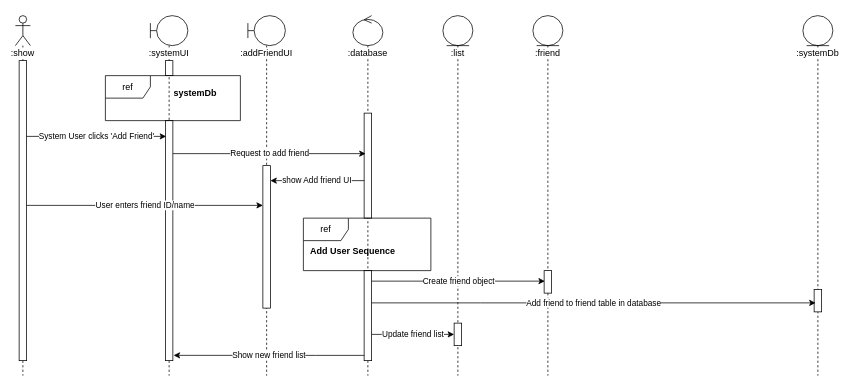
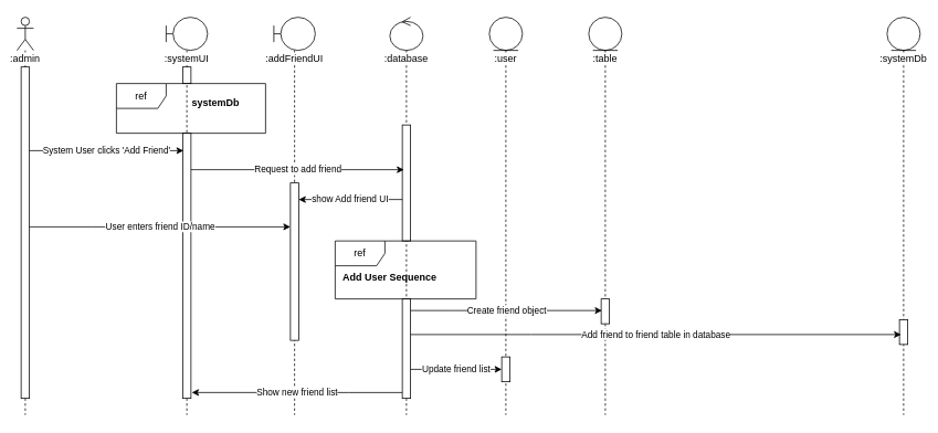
  <mxCell id="0" />
  <mxCell id="1" parent="0" />
- <mxCell id="2" value=":show" style="shape=umlLifeline;participant=umlActor;perimeter=lifelinePerimeter;whiteSpace=wrap;html=1;container=1;collapsible=0;recursiveResize=0;verticalAlign=top;spacingTop=36;labelBackgroundColor=#ffffff;outlineConnect=0;" vertex="1" parent="1"><mxGeometry x="20" y="20" width="20" height="480" as="geometry" /></mxCell>
+ <mxCell id="2" value=":admin" style="shape=umlLifeline;participant=umlActor;perimeter=lifelinePerimeter;whiteSpace=wrap;html=1;container=1;collapsible=0;recursiveResize=0;verticalAlign=top;spacingTop=36;labelBackgroundColor=#ffffff;outlineConnect=0;" vertex="1" parent="1"><mxGeometry x="20" y="20" width="20" height="480" as="geometry" /></mxCell>
  <mxCell id="3" value="" style="html=1;points=[];perimeter=orthogonalPerimeter;" vertex="1" parent="2"><mxGeometry x="5" y="60" width="10" height="400" as="geometry" /></mxCell>
  <mxCell id="4" value=":systemUI" style="shape=umlLifeline;participant=umlBoundary;perimeter=lifelinePerimeter;whiteSpace=wrap;html=1;container=1;collapsible=0;recursiveResize=0;verticalAlign=top;spacingTop=36;labelBackgroundColor=#ffffff;outlineConnect=0;" vertex="1" parent="1"><mxGeometry x="200" y="20" width="50" height="480" as="geometry" /></mxCell>
  <mxCell id="5" value="" style="html=1;points=[];perimeter=orthogonalPerimeter;" vertex="1" parent="4"><mxGeometry x="20" y="140" width="10" height="320" as="geometry" /></mxCell>
  <mxCell id="6" value="" style="html=1;points=[];perimeter=orthogonalPerimeter;" vertex="1" parent="4"><mxGeometry x="20" y="60" width="10" height="20" as="geometry" /></mxCell>
  <mxCell id="7" value=":database" style="shape=umlLifeline;participant=umlControl;perimeter=lifelinePerimeter;whiteSpace=wrap;html=1;container=1;collapsible=0;recursiveResize=0;verticalAlign=top;spacingTop=36;labelBackgroundColor=#ffffff;outlineConnect=0;" vertex="1" parent="1"><mxGeometry x="470" y="20" width="40" height="480" as="geometry" /></mxCell>
  <mxCell id="8" value="" style="html=1;points=[];perimeter=orthogonalPerimeter;" vertex="1" parent="7"><mxGeometry x="15" y="130" width="10" height="140" as="geometry" /></mxCell>
  <mxCell id="9" value="" style="html=1;points=[];perimeter=orthogonalPerimeter;" vertex="1" parent="7"><mxGeometry x="15" y="340" width="10" height="120" as="geometry" /></mxCell>
- <mxCell id="10" value=":list" style="shape=umlLifeline;participant=umlEntity;perimeter=lifelinePerimeter;whiteSpace=wrap;html=1;container=1;collapsible=0;recursiveResize=0;verticalAlign=top;spacingTop=36;labelBackgroundColor=#ffffff;outlineConnect=0;" vertex="1" parent="1"><mxGeometry x="590" y="20" width="40" height="480" as="geometry" /></mxCell>
+ <mxCell id="10" value=":user" style="shape=umlLifeline;participant=umlEntity;perimeter=lifelinePerimeter;whiteSpace=wrap;html=1;container=1;collapsible=0;recursiveResize=0;verticalAlign=top;spacingTop=36;labelBackgroundColor=#ffffff;outlineConnect=0;" vertex="1" parent="1"><mxGeometry x="590" y="20" width="40" height="480" as="geometry" /></mxCell>
  <mxCell id="11" value="" style="html=1;points=[];perimeter=orthogonalPerimeter;" vertex="1" parent="10"><mxGeometry x="15" y="410" width="10" height="30" as="geometry" /></mxCell>
- <mxCell id="12" value=":friend" style="shape=umlLifeline;participant=umlEntity;perimeter=lifelinePerimeter;whiteSpace=wrap;html=1;container=1;collapsible=0;recursiveResize=0;verticalAlign=top;spacingTop=36;labelBackgroundColor=#ffffff;outlineConnect=0;" vertex="1" parent="1"><mxGeometry x="710" y="20" width="40" height="480" as="geometry" /></mxCell>
+ <mxCell id="12" value=":table" style="shape=umlLifeline;participant=umlEntity;perimeter=lifelinePerimeter;whiteSpace=wrap;html=1;container=1;collapsible=0;recursiveResize=0;verticalAlign=top;spacingTop=36;labelBackgroundColor=#ffffff;outlineConnect=0;" vertex="1" parent="1"><mxGeometry x="710" y="20" width="40" height="480" as="geometry" /></mxCell>
  <mxCell id="13" value="" style="html=1;points=[];perimeter=orthogonalPerimeter;" vertex="1" parent="12"><mxGeometry x="15" y="340" width="10" height="30" as="geometry" /></mxCell>
  <mxCell id="14" value=":systemDb" style="shape=umlLifeline;participant=umlEntity;perimeter=lifelinePerimeter;whiteSpace=wrap;html=1;container=1;collapsible=0;recursiveResize=0;verticalAlign=top;spacingTop=36;labelBackgroundColor=#ffffff;outlineConnect=0;" vertex="1" parent="1"><mxGeometry x="1070" y="20" width="40" height="480" as="geometry" /></mxCell>
  <mxCell id="15" value="" style="html=1;points=[];perimeter=orthogonalPerimeter;" vertex="1" parent="14"><mxGeometry x="15" y="365" width="10" height="30" as="geometry" /></mxCell>
  <mxCell id="16" value="ref" style="shape=umlFrame;whiteSpace=wrap;html=1;" vertex="1" parent="1"><mxGeometry x="140" y="100" width="180" height="60" as="geometry" /></mxCell>
  <mxCell id="17" value="systemDb" style="text;align=center;fontStyle=1;verticalAlign=middle;spacingLeft=3;spacingRight=3;strokeColor=none;rotatable=0;points=[[0,0.5],[1,0.5]];portConstraint=eastwest;" vertex="1" parent="1"><mxGeometry x="220" y="110" width="80" height="26" as="geometry" /></mxCell>
  <mxCell id="18" value="System User clicks 'Add Friend'" style="edgeStyle=orthogonalEdgeStyle;rounded=0;orthogonalLoop=1;jettySize=auto;html=1;" edge="1" parent="1" source="3"><mxGeometry relative="1" as="geometry"><mxPoint x="221" y="181" as="targetPoint" /><Array as="points"><mxPoint x="60" y="181" /><mxPoint x="60" y="181" /></Array></mxGeometry></mxCell>
  <mxCell id="19" value=":addFriendUI" style="shape=umlLifeline;participant=umlBoundary;perimeter=lifelinePerimeter;whiteSpace=wrap;html=1;container=1;collapsible=0;recursiveResize=0;verticalAlign=top;spacingTop=36;labelBackgroundColor=#ffffff;outlineConnect=0;" vertex="1" parent="1"><mxGeometry x="330" y="20" width="50" height="480" as="geometry" /></mxCell>
  <mxCell id="20" value="" style="html=1;points=[];perimeter=orthogonalPerimeter;" vertex="1" parent="19"><mxGeometry x="20" y="200" width="10" height="190" as="geometry" /></mxCell>
  <mxCell id="21" value="Request to add friend" style="edgeStyle=orthogonalEdgeStyle;rounded=0;orthogonalLoop=1;jettySize=auto;html=1;" edge="1" parent="1" source="5"><mxGeometry relative="1" as="geometry"><mxPoint x="487" y="204" as="targetPoint" /><Array as="points"><mxPoint x="290" y="204" /><mxPoint x="290" y="204" /></Array></mxGeometry></mxCell>
  <mxCell id="22" value="show Add friend UI" style="edgeStyle=orthogonalEdgeStyle;rounded=0;orthogonalLoop=1;jettySize=auto;html=1;" edge="1" parent="1" source="8"><mxGeometry relative="1" as="geometry"><mxPoint x="360" y="240" as="targetPoint" /><Array as="points"><mxPoint x="460" y="240" /><mxPoint x="460" y="240" /></Array></mxGeometry></mxCell>
  <mxCell id="23" value="User enters friend ID/name" style="edgeStyle=orthogonalEdgeStyle;rounded=0;orthogonalLoop=1;jettySize=auto;html=1;entryX=0;entryY=0.279;entryDx=0;entryDy=0;entryPerimeter=0;" edge="1" parent="1" source="3" target="20"><mxGeometry relative="1" as="geometry"><Array as="points"><mxPoint x="110" y="273" /><mxPoint x="110" y="273" /></Array></mxGeometry></mxCell>
  <mxCell id="24" value="ref" style="shape=umlFrame;whiteSpace=wrap;html=1;" vertex="1" parent="1"><mxGeometry x="404" y="290" width="170" height="70" as="geometry" /></mxCell>
  <mxCell id="25" value="Add User Sequence" style="text;align=center;fontStyle=1;verticalAlign=middle;spacingLeft=3;spacingRight=3;strokeColor=none;rotatable=0;points=[[0,0.5],[1,0.5]];portConstraint=eastwest;" vertex="1" parent="1"><mxGeometry x="430" y="320" width="80" height="26" as="geometry" /></mxCell>
  <mxCell id="26" value="Create friend object" style="edgeStyle=orthogonalEdgeStyle;rounded=0;orthogonalLoop=1;jettySize=auto;html=1;entryX=0.1;entryY=0.467;entryDx=0;entryDy=0;entryPerimeter=0;" edge="1" parent="1" source="9" target="13"><mxGeometry relative="1" as="geometry"><Array as="points"><mxPoint x="550" y="374" /><mxPoint x="550" y="374" /></Array></mxGeometry></mxCell>
  <mxCell id="27" value="Add friend to friend table in database" style="edgeStyle=orthogonalEdgeStyle;rounded=0;orthogonalLoop=1;jettySize=auto;html=1;entryX=0.2;entryY=0.6;entryDx=0;entryDy=0;entryPerimeter=0;" edge="1" parent="1" source="9" target="15"><mxGeometry relative="1" as="geometry"><Array as="points"><mxPoint x="640" y="403" /><mxPoint x="640" y="403" /></Array></mxGeometry></mxCell>
  <mxCell id="28" value="Update friend list" style="edgeStyle=orthogonalEdgeStyle;rounded=0;orthogonalLoop=1;jettySize=auto;html=1;" edge="1" parent="1" source="9" target="11"><mxGeometry relative="1" as="geometry"><Array as="points"><mxPoint x="550" y="445" /><mxPoint x="550" y="445" /></Array></mxGeometry></mxCell>
  <mxCell id="29" value="Show new friend list" style="edgeStyle=orthogonalEdgeStyle;rounded=0;orthogonalLoop=1;jettySize=auto;html=1;entryX=1.1;entryY=0.978;entryDx=0;entryDy=0;entryPerimeter=0;" edge="1" parent="1" source="9" target="5"><mxGeometry relative="1" as="geometry"><Array as="points"><mxPoint x="420" y="473" /><mxPoint x="420" y="473" /></Array></mxGeometry></mxCell>
